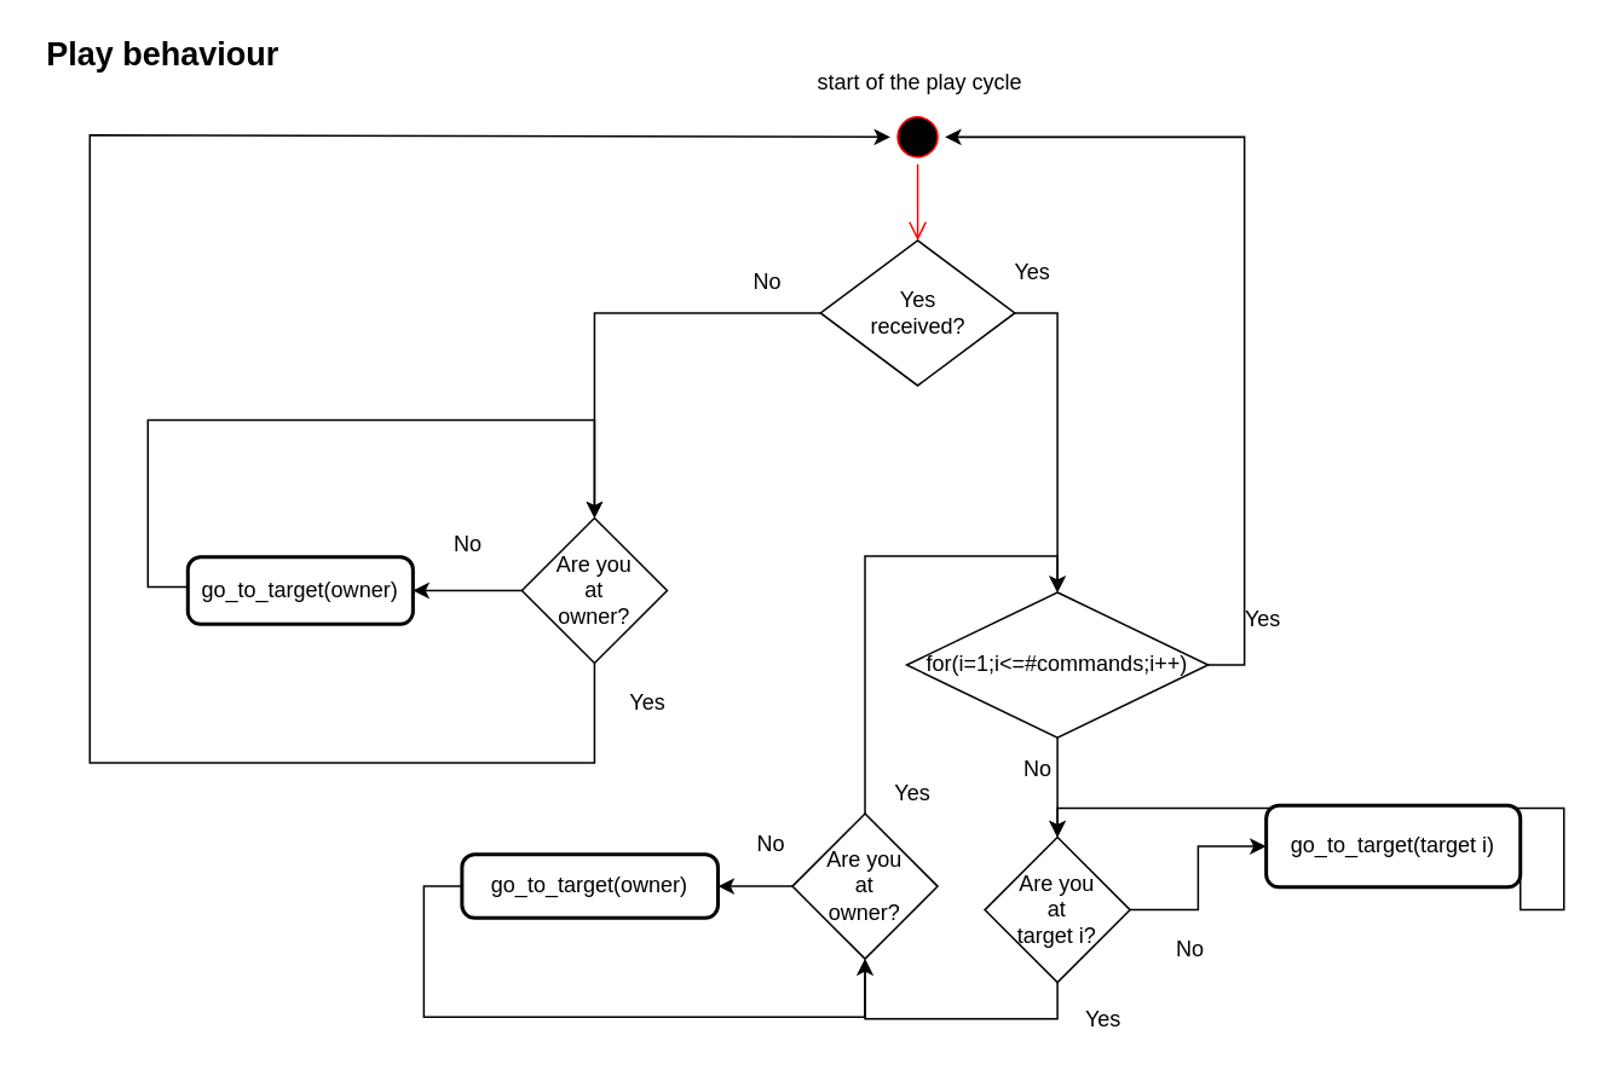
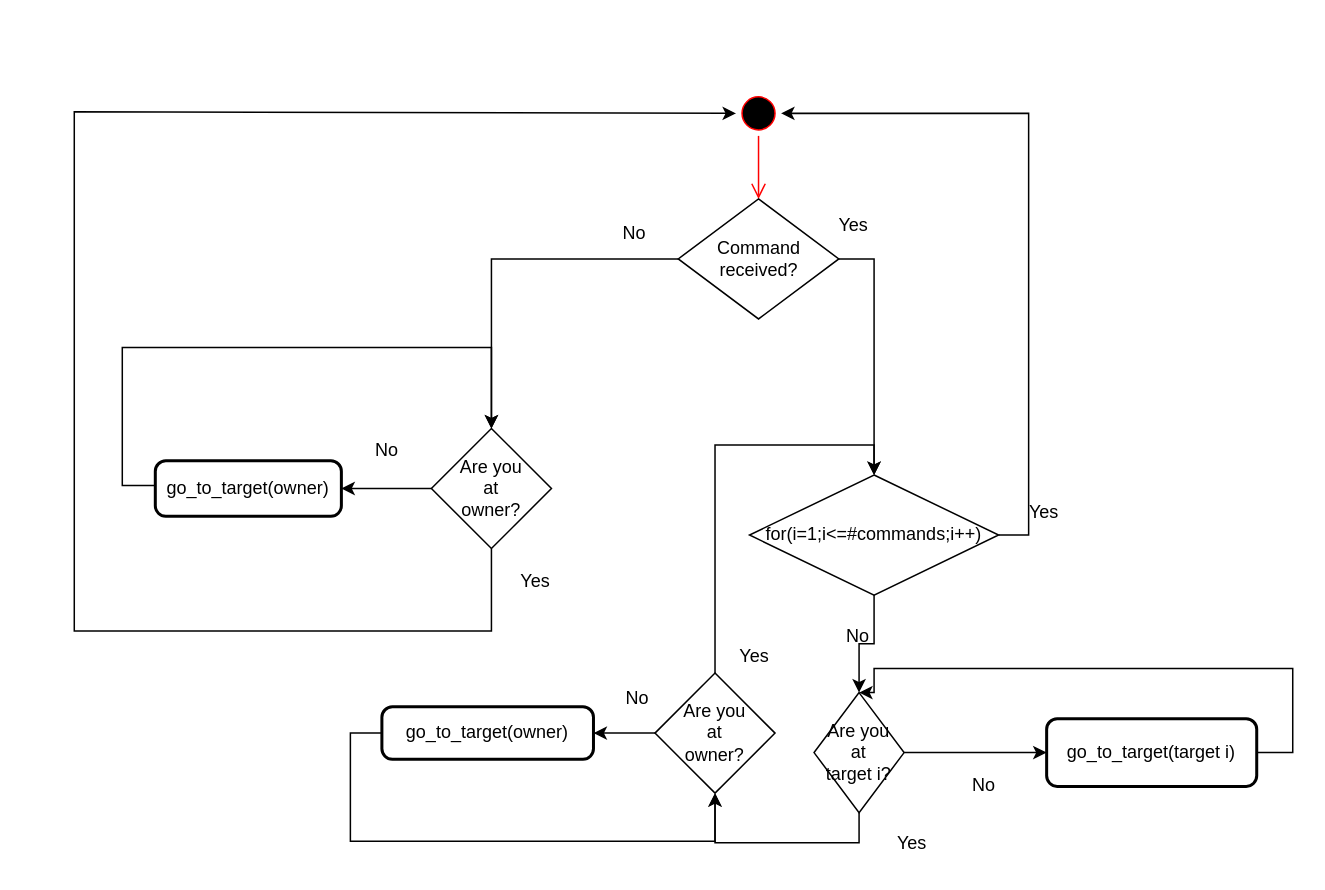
  <mxCell id="0" />
  <mxCell id="1" parent="0" />
  <mxCell id="2" value="" style="ellipse;html=1;shape=startState;fillColor=#000000;strokeColor=#ff0000;" vertex="1" parent="1"><mxGeometry x="490" y="60" width="30" height="30" as="geometry" /></mxCell>
  <mxCell id="3" value="" style="edgeStyle=orthogonalEdgeStyle;html=1;verticalAlign=bottom;endArrow=open;endSize=8;strokeColor=#ff0000;entryX=0.5;entryY=0;entryDx=0;entryDy=0;" edge="1" source="2" parent="1" target="6"><mxGeometry relative="1" as="geometry"><mxPoint x="488" y="130" as="targetPoint" /></mxGeometry></mxCell>
  <mxCell id="4" style="edgeStyle=orthogonalEdgeStyle;rounded=0;orthogonalLoop=1;jettySize=auto;html=1;exitX=1;exitY=0.5;exitDx=0;exitDy=0;" edge="1" parent="1" source="6" target="12"><mxGeometry relative="1" as="geometry"><mxPoint x="615" y="294" as="targetPoint" /></mxGeometry></mxCell>
  <mxCell id="5" style="edgeStyle=orthogonalEdgeStyle;rounded=0;orthogonalLoop=1;jettySize=auto;html=1;exitX=0;exitY=0.5;exitDx=0;exitDy=0;" edge="1" parent="1" source="6" target="9"><mxGeometry relative="1" as="geometry"><mxPoint x="370" y="277" as="targetPoint" /></mxGeometry></mxCell>
- <mxCell id="6" value="Yes&lt;br&gt;received?" style="rhombus;whiteSpace=wrap;html=1;" vertex="1" parent="1"><mxGeometry x="451.5" y="132" width="107" height="80" as="geometry" /></mxCell>
+ <mxCell id="6" value="Command&lt;br&gt;received?" style="rhombus;whiteSpace=wrap;html=1;" vertex="1" parent="1"><mxGeometry x="451.5" y="132" width="107" height="80" as="geometry" /></mxCell>
  <mxCell id="7" style="edgeStyle=orthogonalEdgeStyle;rounded=0;orthogonalLoop=1;jettySize=auto;html=1;exitX=0.5;exitY=1;exitDx=0;exitDy=0;entryX=0;entryY=0.5;entryDx=0;entryDy=0;" edge="1" parent="1" source="9" target="2"><mxGeometry relative="1" as="geometry"><Array as="points"><mxPoint x="327" y="420" /><mxPoint x="49" y="420" /><mxPoint x="49" y="74" /></Array></mxGeometry></mxCell>
  <mxCell id="8" style="edgeStyle=orthogonalEdgeStyle;rounded=0;orthogonalLoop=1;jettySize=auto;html=1;exitX=0;exitY=0.5;exitDx=0;exitDy=0;entryX=1;entryY=0.5;entryDx=0;entryDy=0;" edge="1" parent="1" source="9" target="24"><mxGeometry relative="1" as="geometry" /></mxCell>
  <mxCell id="9" value="&lt;span&gt;Are you&lt;/span&gt;&lt;br&gt;&lt;span&gt;at&lt;/span&gt;&lt;br&gt;&lt;span&gt;owner?&lt;/span&gt;" style="rhombus;whiteSpace=wrap;html=1;" vertex="1" parent="1"><mxGeometry x="287" y="285" width="80" height="80" as="geometry" /></mxCell>
  <mxCell id="10" style="edgeStyle=orthogonalEdgeStyle;rounded=0;orthogonalLoop=1;jettySize=auto;html=1;exitX=1;exitY=0.5;exitDx=0;exitDy=0;entryX=1;entryY=0.5;entryDx=0;entryDy=0;" edge="1" parent="1" source="12" target="2"><mxGeometry relative="1" as="geometry" /></mxCell>
  <mxCell id="11" value="" style="edgeStyle=orthogonalEdgeStyle;rounded=0;orthogonalLoop=1;jettySize=auto;html=1;" edge="1" parent="1" source="12" target="15"><mxGeometry relative="1" as="geometry" /></mxCell>
- <mxCell id="12" value="for(i=1;i&amp;lt;=#commands;i++)" style="rhombus;whiteSpace=wrap;html=1;" vertex="1" parent="1"><mxGeometry x="499" y="326" width="166" height="80" as="geometry" /></mxCell>
+ <mxCell id="12" value="for(i=1;i&amp;lt;=#commands;i++)" style="rhombus;whiteSpace=wrap;html=1;" vertex="1" parent="1"><mxGeometry x="499" y="316" width="166" height="80" as="geometry" /></mxCell>
  <mxCell id="13" style="edgeStyle=orthogonalEdgeStyle;rounded=0;orthogonalLoop=1;jettySize=auto;html=1;exitX=0.5;exitY=1;exitDx=0;exitDy=0;entryX=0.5;entryY=1;entryDx=0;entryDy=0;" edge="1" parent="1" source="15" target="18"><mxGeometry relative="1" as="geometry"><mxPoint x="453" y="544" as="targetPoint" /></mxGeometry></mxCell>
  <mxCell id="14" style="edgeStyle=orthogonalEdgeStyle;rounded=0;orthogonalLoop=1;jettySize=auto;html=1;exitX=1;exitY=0.5;exitDx=0;exitDy=0;" edge="1" parent="1" source="15" target="20"><mxGeometry relative="1" as="geometry" /></mxCell>
- <mxCell id="15" value="&lt;span&gt;Are you&lt;/span&gt;&lt;br&gt;&lt;span&gt;at&lt;/span&gt;&lt;br&gt;&lt;span&gt;target i?&lt;/span&gt;" style="rhombus;whiteSpace=wrap;html=1;" vertex="1" parent="1"><mxGeometry x="542" y="461" width="80" height="80" as="geometry" /></mxCell>
+ <mxCell id="15" value="&lt;span&gt;Are you&lt;/span&gt;&lt;br&gt;&lt;span&gt;at&lt;/span&gt;&lt;br&gt;&lt;span&gt;target i?&lt;/span&gt;" style="rhombus;whiteSpace=wrap;html=1;" vertex="1" parent="1"><mxGeometry x="542" y="461" width="60" height="80" as="geometry" /></mxCell>
  <mxCell id="16" style="edgeStyle=orthogonalEdgeStyle;rounded=0;orthogonalLoop=1;jettySize=auto;html=1;exitX=0.5;exitY=0;exitDx=0;exitDy=0;entryX=0.5;entryY=0;entryDx=0;entryDy=0;" edge="1" parent="1" source="18" target="12"><mxGeometry relative="1" as="geometry" /></mxCell>
  <mxCell id="17" style="edgeStyle=orthogonalEdgeStyle;rounded=0;orthogonalLoop=1;jettySize=auto;html=1;exitX=0;exitY=0.5;exitDx=0;exitDy=0;entryX=1;entryY=0.5;entryDx=0;entryDy=0;" edge="1" parent="1" source="18" target="22"><mxGeometry relative="1" as="geometry" /></mxCell>
  <mxCell id="18" value="Are you&lt;br&gt;at&lt;br&gt;owner?" style="rhombus;whiteSpace=wrap;html=1;" vertex="1" parent="1"><mxGeometry x="436" y="448" width="80" height="80" as="geometry" /></mxCell>
  <mxCell id="19" style="edgeStyle=orthogonalEdgeStyle;rounded=0;orthogonalLoop=1;jettySize=auto;html=1;exitX=1;exitY=0.5;exitDx=0;exitDy=0;entryX=0.5;entryY=0;entryDx=0;entryDy=0;" edge="1" parent="1" source="20" target="15"><mxGeometry relative="1" as="geometry"><mxPoint x="708" y="409" as="targetPoint" /><Array as="points"><mxPoint x="861" y="501" /><mxPoint x="861" y="445" /><mxPoint x="582" y="445" /></Array></mxGeometry></mxCell>
- <mxCell id="20" value="go_to_target(target i)" style="rounded=1;whiteSpace=wrap;html=1;absoluteArcSize=1;arcSize=14;strokeWidth=2;" vertex="1" parent="1"><mxGeometry x="697" y="443.5" width="140" height="45" as="geometry" /></mxCell>
+ <mxCell id="20" value="go_to_target(target i)" style="rounded=1;whiteSpace=wrap;html=1;absoluteArcSize=1;arcSize=14;strokeWidth=2;" vertex="1" parent="1"><mxGeometry x="697" y="478.5" width="140" height="45" as="geometry" /></mxCell>
  <mxCell id="21" style="edgeStyle=orthogonalEdgeStyle;rounded=0;orthogonalLoop=1;jettySize=auto;html=1;exitX=0;exitY=0.5;exitDx=0;exitDy=0;entryX=0.5;entryY=1;entryDx=0;entryDy=0;" edge="1" parent="1" source="22" target="18"><mxGeometry relative="1" as="geometry"><Array as="points"><mxPoint x="233" y="488" /><mxPoint x="233" y="560" /><mxPoint x="476" y="560" /></Array></mxGeometry></mxCell>
  <mxCell id="22" value="&lt;span&gt;go_to_target(owner)&lt;/span&gt;" style="rounded=1;whiteSpace=wrap;html=1;absoluteArcSize=1;arcSize=14;strokeWidth=2;" vertex="1" parent="1"><mxGeometry x="254" y="470.5" width="141" height="35" as="geometry" /></mxCell>
  <mxCell id="23" style="edgeStyle=orthogonalEdgeStyle;rounded=0;orthogonalLoop=1;jettySize=auto;html=1;exitX=0;exitY=0.5;exitDx=0;exitDy=0;entryX=0.5;entryY=0;entryDx=0;entryDy=0;" edge="1" parent="1" source="24" target="9"><mxGeometry relative="1" as="geometry"><Array as="points"><mxPoint x="81" y="323" /><mxPoint x="81" y="231" /><mxPoint x="327" y="231" /></Array></mxGeometry></mxCell>
  <mxCell id="24" value="&lt;span&gt;go_to_target(owner)&lt;/span&gt;" style="rounded=1;whiteSpace=wrap;html=1;absoluteArcSize=1;arcSize=14;strokeWidth=2;" vertex="1" parent="1"><mxGeometry x="103" y="306.5" width="124" height="37" as="geometry" /></mxCell>
  <mxCell id="25" value="Yes" style="text;html=1;align=center;verticalAlign=middle;resizable=0;points=[];autosize=1;" vertex="1" parent="1"><mxGeometry x="553" y="141" width="30" height="18" as="geometry" /></mxCell>
  <mxCell id="26" value="No" style="text;html=1;align=center;verticalAlign=middle;resizable=0;points=[];autosize=1;" vertex="1" parent="1"><mxGeometry x="409" y="146" width="25" height="18" as="geometry" /></mxCell>
  <mxCell id="27" value="Yes" style="text;html=1;align=center;verticalAlign=middle;resizable=0;points=[];autosize=1;" vertex="1" parent="1"><mxGeometry x="341" y="378" width="30" height="18" as="geometry" /></mxCell>
  <mxCell id="28" value="No" style="text;html=1;align=center;verticalAlign=middle;resizable=0;points=[];autosize=1;" vertex="1" parent="1"><mxGeometry x="244" y="291" width="25" height="18" as="geometry" /></mxCell>
  <mxCell id="29" value="Yes" style="text;html=1;align=center;verticalAlign=middle;resizable=0;points=[];autosize=1;" vertex="1" parent="1"><mxGeometry x="680" y="332" width="30" height="18" as="geometry" /></mxCell>
  <mxCell id="30" value="No" style="text;html=1;align=center;verticalAlign=middle;resizable=0;points=[];autosize=1;" vertex="1" parent="1"><mxGeometry x="558.5" y="415" width="25" height="18" as="geometry" /></mxCell>
  <mxCell id="31" value="Yes" style="text;html=1;align=center;verticalAlign=middle;resizable=0;points=[];autosize=1;" vertex="1" parent="1"><mxGeometry x="592" y="553" width="30" height="18" as="geometry" /></mxCell>
  <mxCell id="32" value="No" style="text;html=1;align=center;verticalAlign=middle;resizable=0;points=[];autosize=1;" vertex="1" parent="1"><mxGeometry x="642" y="514" width="25" height="18" as="geometry" /></mxCell>
  <mxCell id="33" value="No" style="text;html=1;align=center;verticalAlign=middle;resizable=0;points=[];autosize=1;" vertex="1" parent="1"><mxGeometry x="411" y="456" width="25" height="18" as="geometry" /></mxCell>
  <mxCell id="34" value="Yes" style="text;html=1;align=center;verticalAlign=middle;resizable=0;points=[];autosize=1;" vertex="1" parent="1"><mxGeometry x="487" y="428" width="30" height="18" as="geometry" /></mxCell>
- <mxCell id="35" value="&lt;font style=&quot;font-size: 18px&quot;&gt;&lt;b&gt;Play behaviour&lt;/b&gt;&lt;/font&gt;" style="text;html=1;align=center;verticalAlign=middle;resizable=0;points=[];autosize=1;" vertex="1" parent="1"><mxGeometry x="20" y="20" width="138" height="20" as="geometry" /></mxCell>
- <mxCell id="36" value="start of the play cycle" style="text;html=1;align=center;verticalAlign=middle;resizable=0;points=[];autosize=1;" vertex="1" parent="1"><mxGeometry x="444" y="36" width="123" height="18" as="geometry" /></mxCell>
